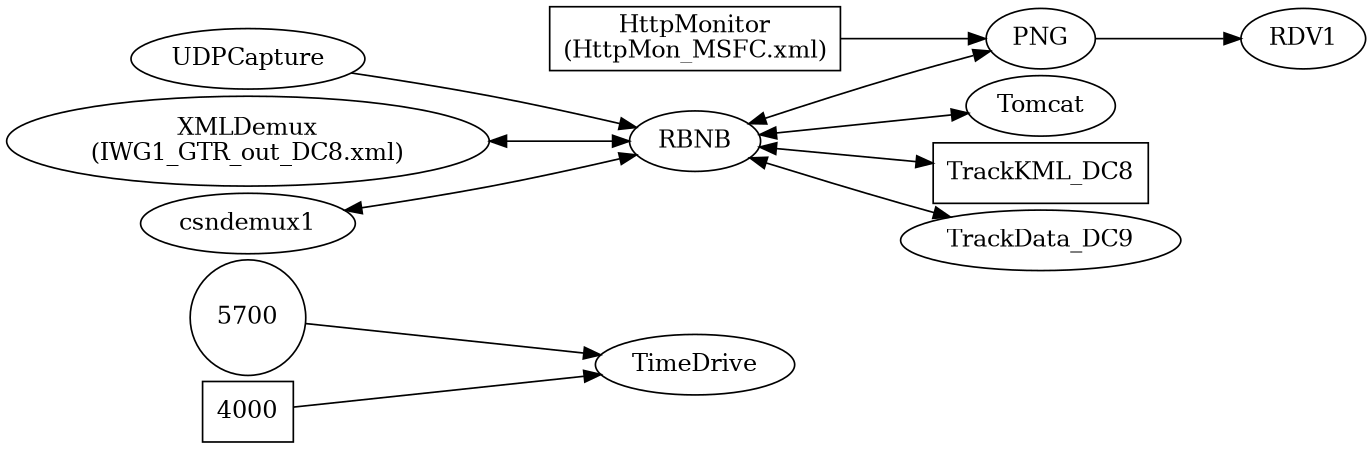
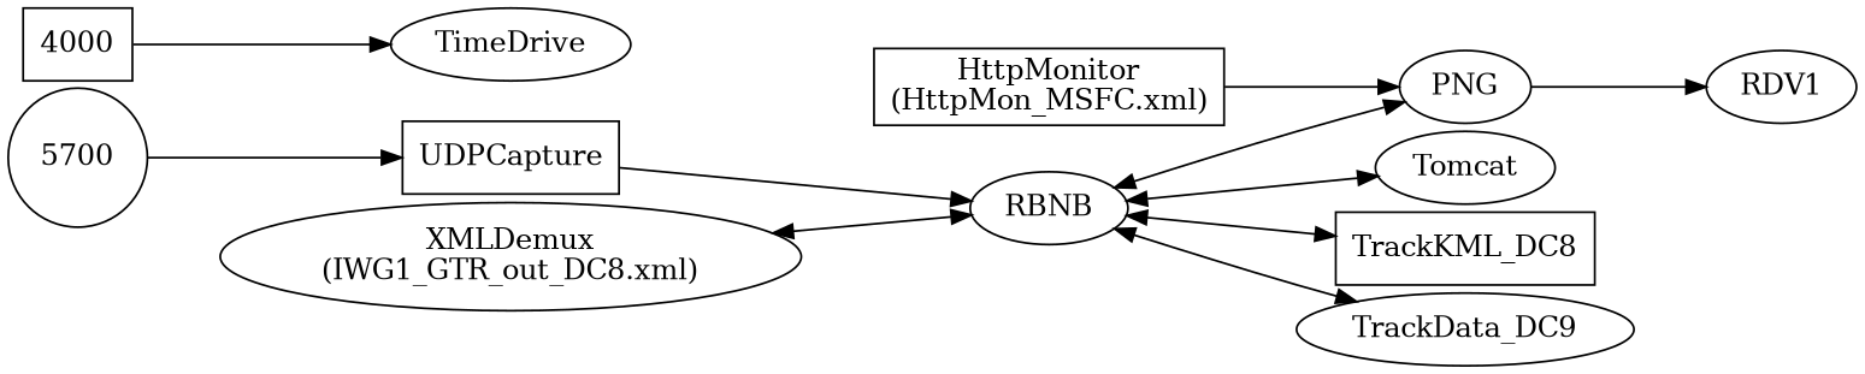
  digraph {
    fontsize=20
    nodesep=.05
    rankdir=LR
    edge [dir=both]
    n1 [label=5700 shape=circle]
-   n2 [label=UDPCapture]
+   n2 [label=UDPCapture shape=box]
    RBNB
    n4 [label="HttpMonitor\n(HttpMon_MSFC.xml)" shape=box]
    PNG
    Tomcat
    TrackKML_DC8 [shape=box]
    n8 [label=TrackData_DC9]
    n9 [label=4000 shape=box]
    TimeDrive
    n11 [label="XMLDemux\n(IWG1_GTR_out_DC8.xml)"]
    RDV1
-   csndemux1
-   n1 -> TimeDrive [dir=""]
+   n1 -> n2 [dir=""]
    n2 -> RBNB [dir=""]
    RBNB -> PNG
    RBNB -> Tomcat
    RBNB -> TrackKML_DC8
    RBNB -> n8
    n4 -> PNG [dir=""]
    PNG -> RDV1 [dir=head]
    n9 -> TimeDrive [dir=""]
    n11 -> RBNB
-   csndemux1 -> RBNB
  }
